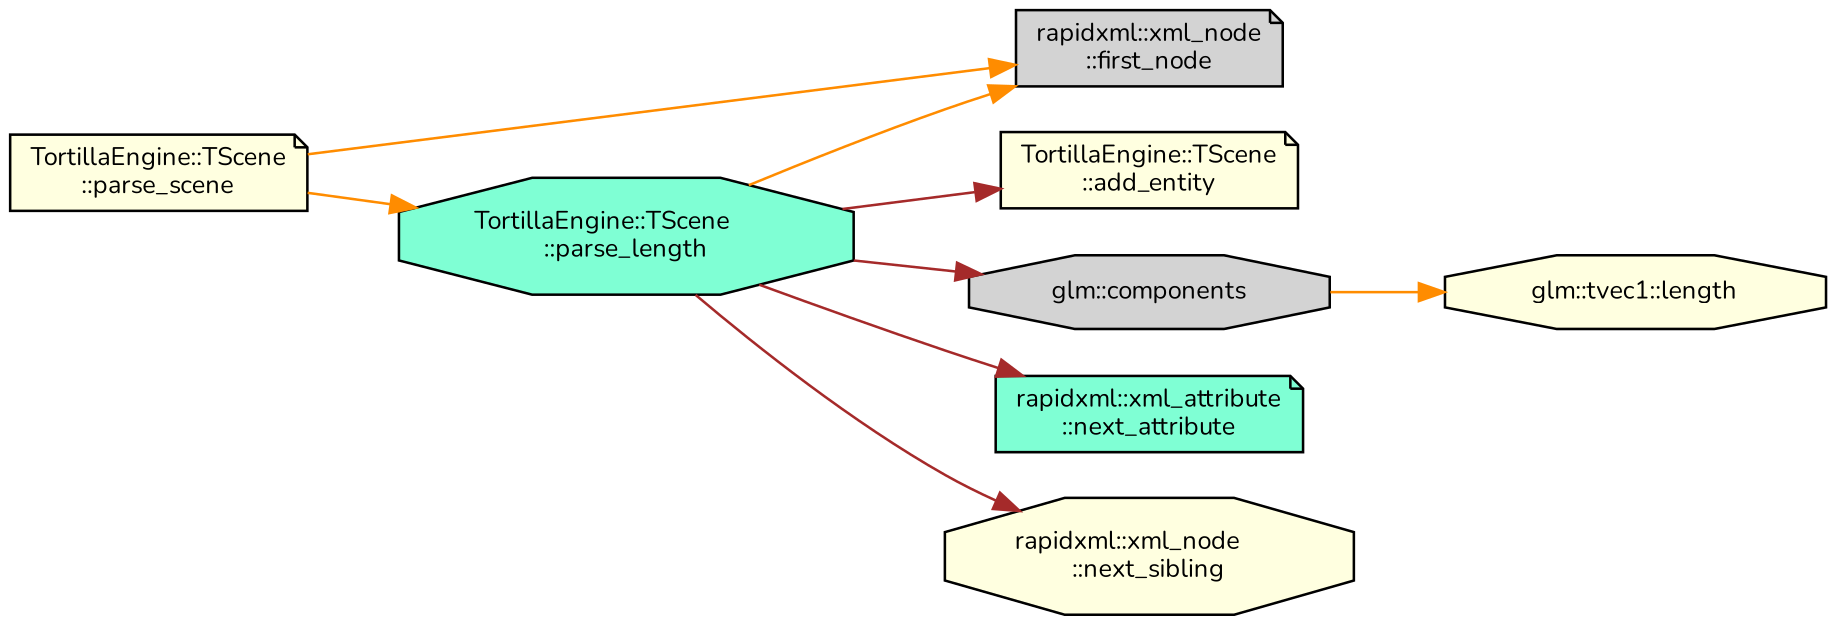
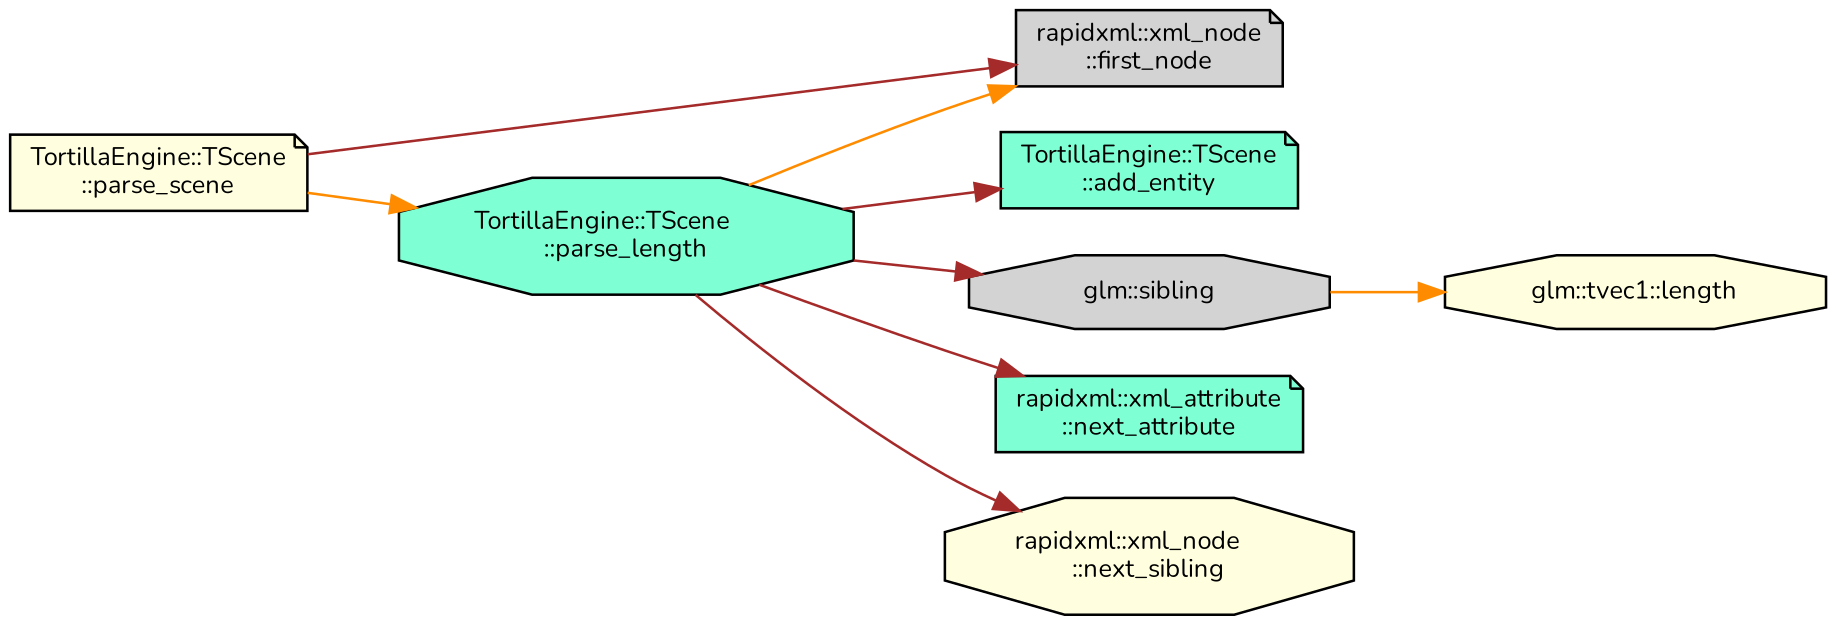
  digraph {
    fontname=Nunito
    rankdir=LR
    node [color=black fillcolor=lightyellow fontname=Nunito fontsize=10 shape=note style=filled]
    edge [color=brown fontname=Nunito fontsize=10 labelfontname=Helvetica labelfontsize=10 style=solid]
    n1 [fontcolor=black height=0.2 label="TortillaEngine::TScene\l::parse_scene" width=0.4]
    n2 [fillcolor=lightgrey height=0.2 label="rapidxml::xml_node\l::first_node" width=0.4]
    n3 [fillcolor=aquamarine height=0.2 label="TortillaEngine::TScene\l::parse_length" shape=octagon width=0.4]
-   n4 [height=0.2 label="TortillaEngine::TScene\l::add_entity" width=0.4]
-   n5 [fillcolor=lightgrey height=0.2 label="glm::components" shape=octagon width=0.4]
+   n4 [fillcolor=aquamarine height=0.2 label="TortillaEngine::TScene\l::add_entity" width=0.4]
+   n5 [fillcolor=lightgrey height=0.2 label="glm::sibling" shape=octagon width=0.4]
    n6 [fillcolor=aquamarine height=0.2 label="rapidxml::xml_attribute\l::next_attribute" width=0.4]
    n7 [height=0.2 label="rapidxml::xml_node\l::next_sibling" shape=octagon width=0.4]
    n8 [height=0.2 label="glm::tvec1::length" shape=octagon width=0.4]
-   n1 -> n2 [color=darkorange]
+   n1 -> n2
    n1 -> n3 [color=darkorange]
    n3 -> n2 [color=darkorange]
    n3 -> n4
    n3 -> n5
    n3 -> n6
    n3 -> n7
    n5 -> n8 [color=darkorange]
  }
